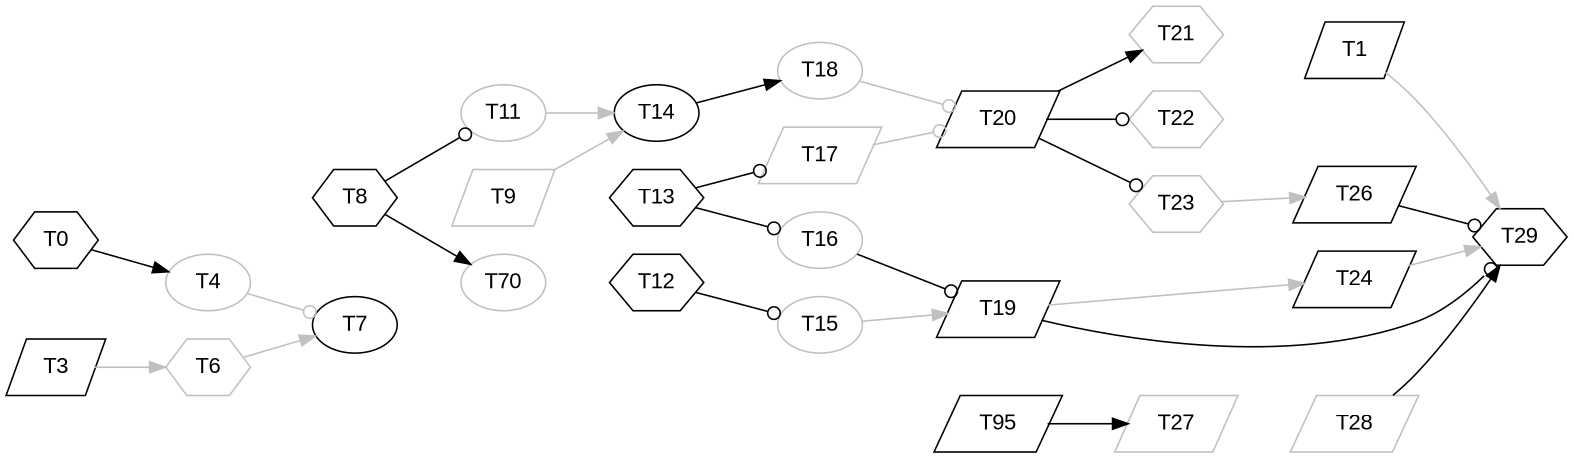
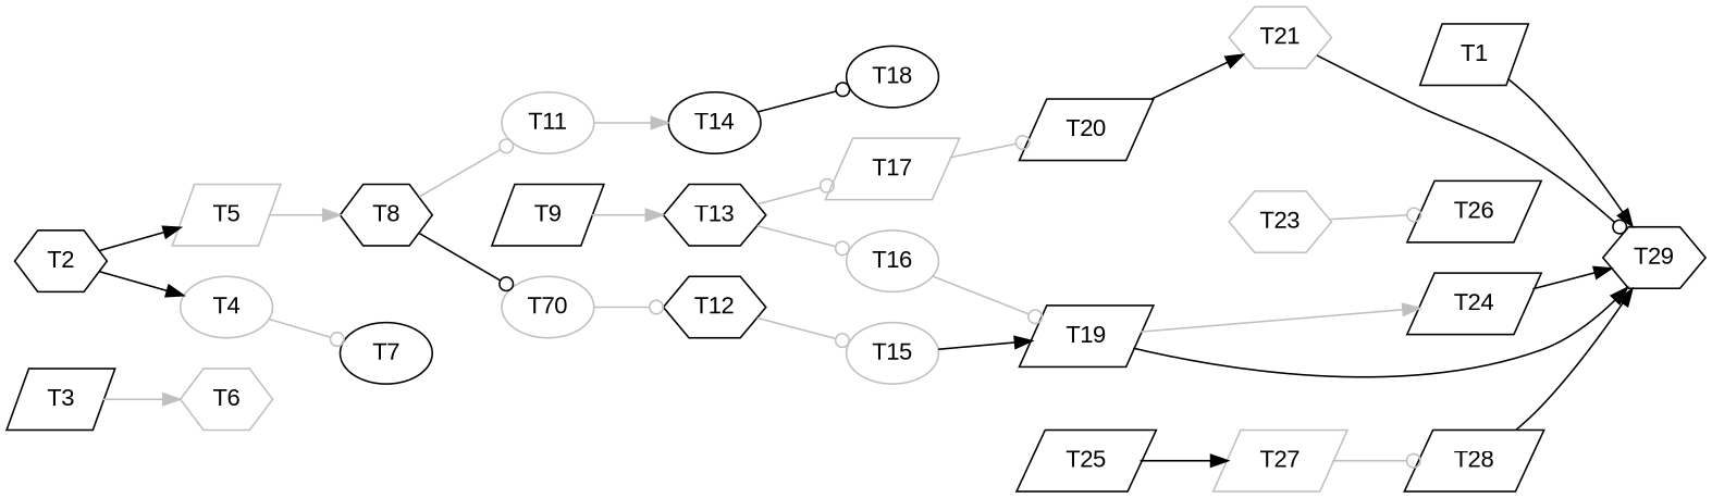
  digraph {
    fontname="Liberation Sans"
    rankdir=LR
    node [color=black fontname="Liberation Sans" overhead=0.0 shape=parallelogram]
    edge [arrowhead=odot color=black fontname="Liberation Sans"]
    T1 [overhead=0.12]
    T29 [shape=hexagon]
-   T2 [overhead=0.14 shape=hexagon label=T0]
+   T2 [overhead=0.14 shape=hexagon]
    T4 [color=grey shape=ellipse]
+   T5 [color=grey]
    T7 [overhead=0.18 shape=ellipse]
    T8 [overhead=0.1 shape=hexagon]
    n8 [color=grey label=T70 shape=ellipse]
    T11 [color=grey shape=ellipse]
    T3 [overhead=0.07]
    T6 [color=grey shape=hexagon]
-   T9 [color=grey]
+   T9
    T13 [overhead=0.07 shape=hexagon]
    T12 [overhead=0.12 shape=hexagon]
    T14 [overhead=0.19 shape=ellipse]
    T16 [color=grey shape=ellipse]
    T17 [color=grey]
    T15 [color=grey shape=ellipse]
-   T18 [color=grey shape=ellipse]
+   T18 [shape=ellipse]
    T19 [overhead=0.07]
    T20 [overhead=0.17]
    T24 [overhead=0.13]
    T21 [color=grey shape=hexagon]
-   T22 [color=grey shape=hexagon]
    T23 [color=grey shape=hexagon]
    T26 [overhead=0.03]
-   T25 [overhead=0.01 label=T95]
+   T25 [overhead=0.01]
    T27 [color=grey]
-   T28 [color=grey overhead=0.01]
-   T1 -> T29 [arrowhead=normal color=grey]
+   T28 [overhead=0.01]
+   T1 -> T29 [arrowhead=normal]
    T2 -> T4 [arrowhead=normal]
+   T2 -> T5 [arrowhead=normal]
    T4 -> T7 [color=grey]
-   T8 -> n8 [arrowhead=normal]
-   T8 -> T11
+   T5 -> T8 [arrowhead=normal color=grey]
+   T8 -> n8
+   T8 -> T11 [color=grey]
+   n8 -> T12 [color=grey]
    T11 -> T14 [arrowhead=normal color=grey]
    T3 -> T6 [arrowhead=normal color=grey]
-   T6 -> T7 [arrowhead=normal color=grey]
-   T9 -> T14 [arrowhead=normal color=grey]
-   T13 -> T16
-   T13 -> T17
-   T12 -> T15
-   T14 -> T18 [arrowhead=normal]
-   T16 -> T19
+   T9 -> T13 [arrowhead=normal color=grey]
+   T13 -> T16 [color=grey]
+   T13 -> T17 [color=grey]
+   T12 -> T15 [color=grey]
+   T14 -> T18
+   T16 -> T19 [color=grey]
    T17 -> T20 [color=grey]
-   T15 -> T19 [arrowhead=normal color=grey]
-   T18 -> T20 [color=grey]
-   T19 -> T29
+   T15 -> T19 [arrowhead=normal]
+   T19 -> T29 [arrowhead=normal]
    T19 -> T24 [arrowhead=normal color=grey]
    T20 -> T21 [arrowhead=normal]
-   T20 -> T22
-   T20 -> T23
-   T24 -> T29 [arrowhead=normal color=grey]
-   T23 -> T26 [arrowhead=normal color=grey]
-   T26 -> T29
+   T24 -> T29 [arrowhead=normal]
+   T23 -> T26 [color=grey]
+   T21 -> T29
    T25 -> T27 [arrowhead=normal]
+   T27 -> T28 [color=grey]
    T28 -> T29 [arrowhead=normal]
  }
